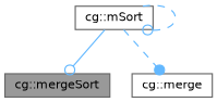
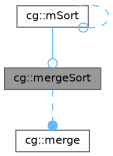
  digraph {
    rankdir=TB
    node [color=grey40 fillcolor=white fontname=Helvetica fontsize=10 shape=box style=filled]
    edge [arrowhead=odot color=steelblue1 fontname=Helvetica fontsize=10 labelfontname=Helvetica labelfontsize=10 style=dashed]
    n1 [color=gray40 fillcolor=grey60 fontcolor=black height=0.2 label="cg::mergeSort" width=0.4]
    n2 [height=0.2 label="cg::mSort" width=0.4]
    n3 [height=0.2 label="cg::merge" width=0.4]
    n2 -> n1 [style=solid]
    n2 -> n2
-   n2 -> n3 [arrowhead=dot]
+   n1 -> n3 [arrowhead=dot]
  }
